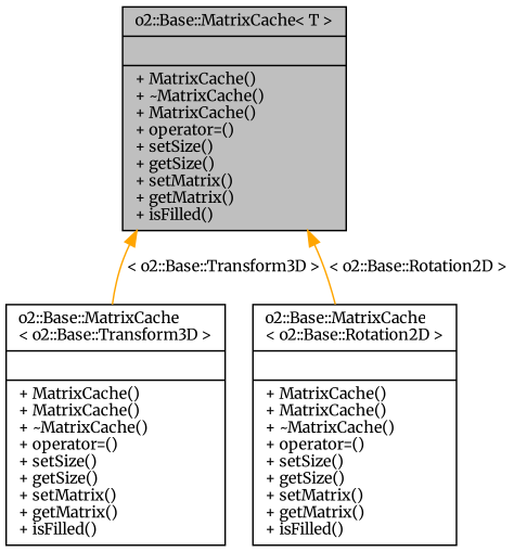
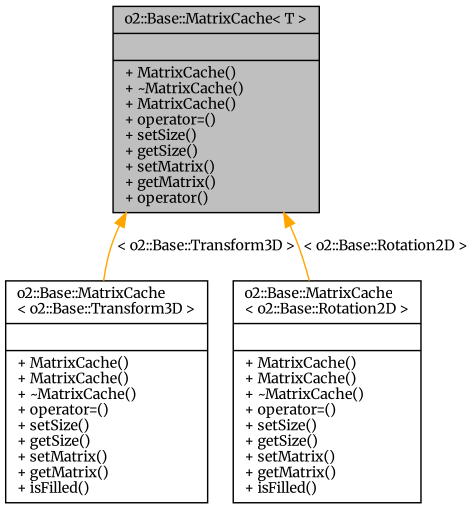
  digraph {
    fontname=Merriweather
    node [color=black fontname=Merriweather fontsize=10 shape=record]
    edge [color=orange dir=back fontname=Merriweather fontsize=10 labelfontname=Helvetica labelfontsize=10 style=solid]
-   n1 [fillcolor=grey75 fontcolor=black height=0.2 label="{o2::Base::MatrixCache\< T \>\n||+ MatrixCache()\l+ ~MatrixCache()\l+ MatrixCache()\l+ operator=()\l+ setSize()\l+ getSize()\l+ setMatrix()\l+ getMatrix()\l+ isFilled()\l}" style=filled width=0.4]
+   n1 [fillcolor=grey75 fontcolor=black height=0.2 label="{o2::Base::MatrixCache\< T \>\n||+ MatrixCache()\l+ ~MatrixCache()\l+ MatrixCache()\l+ operator=()\l+ setSize()\l+ getSize()\l+ setMatrix()\l+ getMatrix()\l+ operator()\l}" style=filled width=0.4]
    n2 [height=0.2 label="{o2::Base::MatrixCache\l\< o2::Base::Transform3D \>\n||+ MatrixCache()\l+ MatrixCache()\l+ ~MatrixCache()\l+ operator=()\l+ setSize()\l+ getSize()\l+ setMatrix()\l+ getMatrix()\l+ isFilled()\l}" width=0.4]
    n3 [height=0.2 label="{o2::Base::MatrixCache\l\< o2::Base::Rotation2D \>\n||+ MatrixCache()\l+ MatrixCache()\l+ ~MatrixCache()\l+ operator=()\l+ setSize()\l+ getSize()\l+ setMatrix()\l+ getMatrix()\l+ isFilled()\l}" width=0.4]
    n1 -> n2 [label=" \< o2::Base::Transform3D \>"]
    n1 -> n3 [label=" \< o2::Base::Rotation2D \>"]
  }
